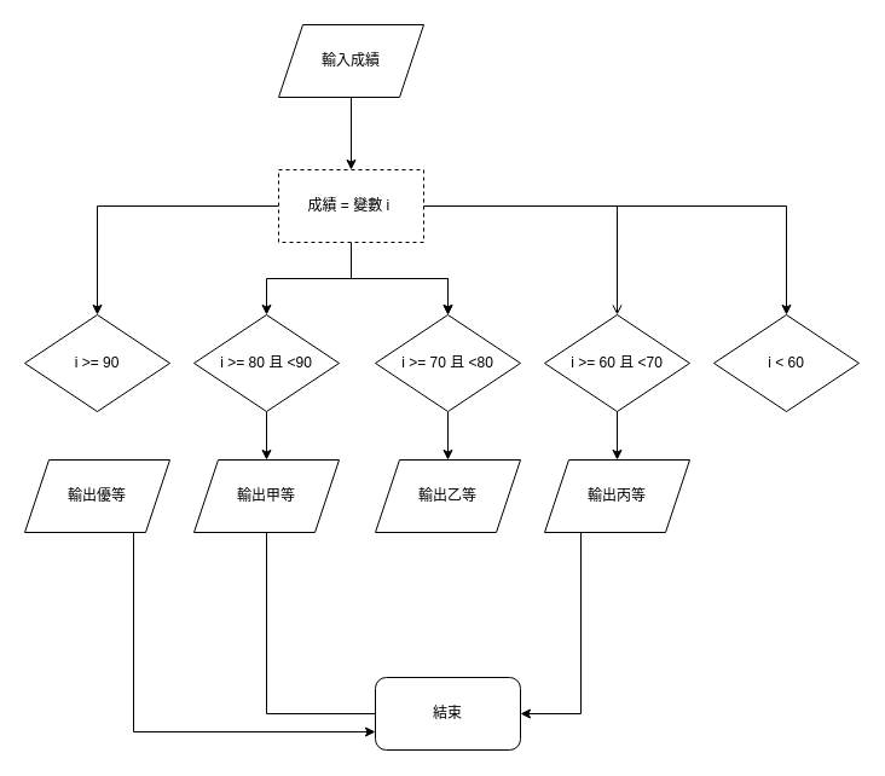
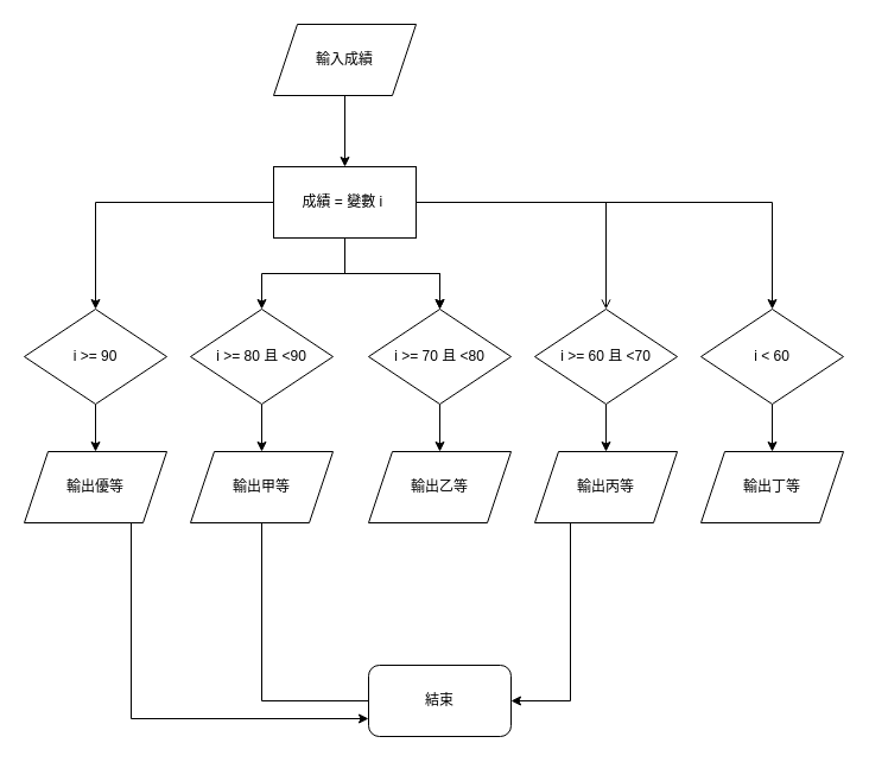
  <mxCell id="0" />
  <mxCell id="1" parent="0" />
  <mxCell id="2" style="edgeStyle=orthogonalEdgeStyle;rounded=0;orthogonalLoop=1;jettySize=auto;html=1;exitX=0.5;exitY=1;exitDx=0;exitDy=0;entryX=0.5;entryY=0;entryDx=0;entryDy=0;" edge="1" parent="1" source="10" target="9"><mxGeometry relative="1" as="geometry"><mxPoint x="290" y="90" as="sourcePoint" /></mxGeometry></mxCell>
  <mxCell id="3" style="edgeStyle=orthogonalEdgeStyle;rounded=0;orthogonalLoop=1;jettySize=auto;html=1;exitX=0.5;exitY=1;exitDx=0;exitDy=0;entryX=0.5;entryY=0;entryDx=0;entryDy=0;" edge="1" parent="1" source="9" target="16"><mxGeometry relative="1" as="geometry" /></mxCell>
  <mxCell id="4" style="edgeStyle=orthogonalEdgeStyle;rounded=0;orthogonalLoop=1;jettySize=auto;html=1;entryX=0.5;entryY=0;entryDx=0;entryDy=0;" edge="1" parent="1" source="9" target="14"><mxGeometry relative="1" as="geometry" /></mxCell>
  <mxCell id="5" style="edgeStyle=orthogonalEdgeStyle;rounded=0;orthogonalLoop=1;jettySize=auto;html=1;endArrow=open;" edge="1" parent="1" source="9" target="18"><mxGeometry relative="1" as="geometry" /></mxCell>
  <mxCell id="6" style="edgeStyle=orthogonalEdgeStyle;rounded=0;orthogonalLoop=1;jettySize=auto;html=1;entryX=0.5;entryY=0;entryDx=0;entryDy=0;" edge="1" parent="1" source="9" target="12"><mxGeometry relative="1" as="geometry" /></mxCell>
  <mxCell id="7" value="" style="edgeStyle=orthogonalEdgeStyle;rounded=0;orthogonalLoop=1;jettySize=auto;html=1;" edge="1" parent="1" source="9" target="16"><mxGeometry relative="1" as="geometry" /></mxCell>
  <mxCell id="8" style="edgeStyle=orthogonalEdgeStyle;rounded=0;orthogonalLoop=1;jettySize=auto;html=1;entryX=0.5;entryY=0;entryDx=0;entryDy=0;" edge="1" parent="1" source="9" target="25"><mxGeometry relative="1" as="geometry" /></mxCell>
- <mxCell id="9" value="成績 = 變數 i&amp;nbsp;" style="rounded=0;whiteSpace=wrap;html=1;dashed=1;" vertex="1" parent="1"><mxGeometry x="230" y="140" width="120" height="60" as="geometry" /></mxCell>
+ <mxCell id="9" value="成績 = 變數 i&amp;nbsp;" style="rounded=0;whiteSpace=wrap;html=1;" vertex="1" parent="1"><mxGeometry x="230" y="140" width="120" height="60" as="geometry" /></mxCell>
  <mxCell id="10" value="輸入成績" style="shape=parallelogram;perimeter=parallelogramPerimeter;whiteSpace=wrap;html=1;fixedSize=1;" vertex="1" parent="1"><mxGeometry x="230" y="20" width="120" height="60" as="geometry" /></mxCell>
+ <mxCell id="11" style="edgeStyle=orthogonalEdgeStyle;rounded=0;orthogonalLoop=1;jettySize=auto;html=1;exitX=0.5;exitY=1;exitDx=0;exitDy=0;entryX=0.5;entryY=0;entryDx=0;entryDy=0;" edge="1" parent="1" source="12" target="20"><mxGeometry relative="1" as="geometry" /></mxCell>
  <mxCell id="12" value="i &amp;gt;= 90" style="rhombus;whiteSpace=wrap;html=1;" vertex="1" parent="1"><mxGeometry x="20" y="260" width="120" height="80" as="geometry" /></mxCell>
  <mxCell id="13" style="edgeStyle=orthogonalEdgeStyle;rounded=0;orthogonalLoop=1;jettySize=auto;html=1;entryX=0.5;entryY=0;entryDx=0;entryDy=0;" edge="1" parent="1" source="14" target="22"><mxGeometry relative="1" as="geometry" /></mxCell>
  <mxCell id="14" value="i &amp;gt;= 80 且 &amp;lt;90" style="rhombus;whiteSpace=wrap;html=1;" vertex="1" parent="1"><mxGeometry x="160" y="260" width="120" height="80" as="geometry" /></mxCell>
  <mxCell id="15" style="edgeStyle=orthogonalEdgeStyle;rounded=0;orthogonalLoop=1;jettySize=auto;html=1;entryX=0.5;entryY=0;entryDx=0;entryDy=0;" edge="1" parent="1" source="16" target="23"><mxGeometry relative="1" as="geometry" /></mxCell>
  <mxCell id="16" value="i &amp;gt;= 70 且 &amp;lt;80" style="rhombus;whiteSpace=wrap;html=1;" vertex="1" parent="1"><mxGeometry x="310" y="260" width="120" height="80" as="geometry" /></mxCell>
  <mxCell id="17" style="edgeStyle=orthogonalEdgeStyle;rounded=0;orthogonalLoop=1;jettySize=auto;html=1;entryX=0.5;entryY=0;entryDx=0;entryDy=0;" edge="1" parent="1" source="18" target="28"><mxGeometry relative="1" as="geometry" /></mxCell>
  <mxCell id="18" value="i &amp;gt;= 60 且 &amp;lt;70" style="rhombus;whiteSpace=wrap;html=1;" vertex="1" parent="1"><mxGeometry x="450" y="260" width="120" height="80" as="geometry" /></mxCell>
  <mxCell id="19" style="edgeStyle=orthogonalEdgeStyle;rounded=0;orthogonalLoop=1;jettySize=auto;html=1;exitX=0.75;exitY=1;exitDx=0;exitDy=0;entryX=0;entryY=0.75;entryDx=0;entryDy=0;" edge="1" parent="1" source="20" target="29"><mxGeometry relative="1" as="geometry" /></mxCell>
  <mxCell id="20" value="輸出優等" style="shape=parallelogram;perimeter=parallelogramPerimeter;whiteSpace=wrap;html=1;fixedSize=1;" vertex="1" parent="1"><mxGeometry x="20" y="380" width="120" height="60" as="geometry" /></mxCell>
  <mxCell id="21" style="edgeStyle=orthogonalEdgeStyle;rounded=0;orthogonalLoop=1;jettySize=auto;html=1;exitX=0.5;exitY=1;exitDx=0;exitDy=0;entryX=0;entryY=0.5;entryDx=0;entryDy=0;endArrow=none;" edge="1" parent="1" source="22" target="29"><mxGeometry relative="1" as="geometry" /></mxCell>
  <mxCell id="22" value="輸出甲等" style="shape=parallelogram;perimeter=parallelogramPerimeter;whiteSpace=wrap;html=1;fixedSize=1;" vertex="1" parent="1"><mxGeometry x="160" y="380" width="120" height="60" as="geometry" /></mxCell>
  <mxCell id="23" value="輸出乙等" style="shape=parallelogram;perimeter=parallelogramPerimeter;whiteSpace=wrap;html=1;fixedSize=1;" vertex="1" parent="1"><mxGeometry x="310" y="380" width="120" height="60" as="geometry" /></mxCell>
+ <mxCell id="24" style="edgeStyle=orthogonalEdgeStyle;rounded=0;orthogonalLoop=1;jettySize=auto;html=1;entryX=0.5;entryY=0;entryDx=0;entryDy=0;" edge="1" parent="1" source="25" target="26"><mxGeometry relative="1" as="geometry" /></mxCell>
  <mxCell id="25" value="i &amp;lt; 60" style="rhombus;whiteSpace=wrap;html=1;" vertex="1" parent="1"><mxGeometry x="590" y="260" width="120" height="80" as="geometry" /></mxCell>
+ <mxCell id="26" value="輸出丁等" style="shape=parallelogram;perimeter=parallelogramPerimeter;whiteSpace=wrap;html=1;fixedSize=1;" vertex="1" parent="1"><mxGeometry x="590" y="380" width="120" height="60" as="geometry" /></mxCell>
  <mxCell id="27" style="edgeStyle=orthogonalEdgeStyle;rounded=0;orthogonalLoop=1;jettySize=auto;html=1;exitX=0.25;exitY=1;exitDx=0;exitDy=0;entryX=1;entryY=0.5;entryDx=0;entryDy=0;" edge="1" parent="1" source="28" target="29"><mxGeometry relative="1" as="geometry" /></mxCell>
  <mxCell id="28" value="輸出丙等" style="shape=parallelogram;perimeter=parallelogramPerimeter;whiteSpace=wrap;html=1;fixedSize=1;" vertex="1" parent="1"><mxGeometry x="450" y="380" width="120" height="60" as="geometry" /></mxCell>
  <mxCell id="29" value="結束" style="rounded=1;whiteSpace=wrap;html=1;" vertex="1" parent="1"><mxGeometry x="310" y="560" width="120" height="60" as="geometry" /></mxCell>
